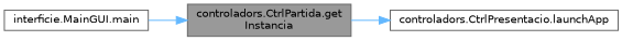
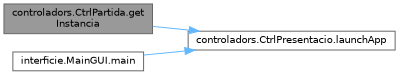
  digraph {
    rankdir=RL
    node [color=grey40 fillcolor=white fontname=Helvetica fontsize=10 shape=box style=filled]
    edge [color=steelblue1 dir=back fontname=Helvetica fontsize=10 labelfontname=Helvetica labelfontsize=10 style=solid]
    n1 [color=gray40 fillcolor=grey60 fontcolor=black height=0.2 label="controladors.CtrlPartida.get\lInstancia" width=0.4]
    n2 [height=0.2 label="controladors.CtrlPresentacio.launchApp" width=0.4]
    n3 [height=0.2 label="interficie.MainGUI.main" width=0.4]
    n2 -> n1
-   n1 -> n3
+   n2 -> n3
  }
